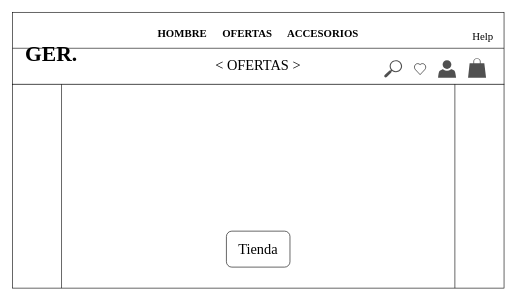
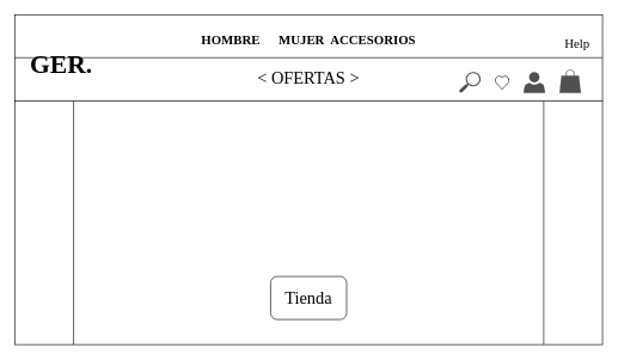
  <mxCell id="0" />
  <mxCell id="1" parent="0" />
  <mxCell id="2" value="" style="rounded=0;whiteSpace=wrap;html=1;" vertex="1" parent="1"><mxGeometry width="820" height="120" as="geometry" x="20" y="20" /></mxCell>
  <mxCell id="3" value="" style="endArrow=none;html=1;rounded=0;exitX=0;exitY=0.5;exitDx=0;exitDy=0;entryX=1;entryY=0.5;entryDx=0;entryDy=0;" edge="1" parent="1" source="2" target="2"><mxGeometry width="50" height="50" relative="1" as="geometry"><mxPoint x="410" y="280" as="sourcePoint" /><mxPoint x="460" y="230" as="targetPoint" /></mxGeometry></mxCell>
  <mxCell id="4" value="&lt;b&gt;&lt;font style=&quot;font-size: 36px&quot; face=&quot;Tahoma&quot;&gt;GER.&lt;/font&gt;&lt;/b&gt;" style="text;html=1;strokeColor=none;fillColor=none;align=center;verticalAlign=middle;whiteSpace=wrap;rounded=0;" vertex="1" parent="1"><mxGeometry x="30" y="60" width="110" height="60" as="geometry" /></mxCell>
- <mxCell id="5" value="&lt;font style=&quot;font-size: 18px&quot;&gt;&lt;b&gt;HOMBRE &lt;span style=&quot;white-space: pre&quot;&gt;&#09;&lt;/span&gt;OFERTAS &lt;span style=&quot;white-space: pre&quot;&gt;&#09;&lt;/span&gt;ACCESORIOS&lt;/b&gt;&lt;/font&gt;" style="text;html=1;strokeColor=none;fillColor=none;align=center;verticalAlign=middle;whiteSpace=wrap;rounded=0;fontFamily=Tahoma;fontSize=36;" vertex="1" parent="1"><mxGeometry x="260" y="35" width="340" height="30" as="geometry" /></mxCell>
+ <mxCell id="5" value="&lt;font style=&quot;font-size: 18px&quot;&gt;&lt;b&gt;HOMBRE &lt;span style=&quot;white-space: pre&quot;&gt;&#09;&lt;/span&gt;MUJER &lt;span style=&quot;white-space: pre&quot;&gt;&#09;&lt;/span&gt;ACCESORIOS&lt;/b&gt;&lt;/font&gt;" style="text;html=1;strokeColor=none;fillColor=none;align=center;verticalAlign=middle;whiteSpace=wrap;rounded=0;fontFamily=Tahoma;fontSize=36;" vertex="1" parent="1"><mxGeometry x="260" y="35" width="340" height="30" as="geometry" /></mxCell>
  <mxCell id="6" value="" style="sketch=0;pointerEvents=1;shadow=0;dashed=0;html=1;strokeColor=none;fillColor=#505050;labelPosition=center;verticalLabelPosition=bottom;verticalAlign=top;outlineConnect=0;align=center;shape=mxgraph.office.concepts.search;fontFamily=Tahoma;fontSize=18;" vertex="1" parent="1"><mxGeometry x="640" y="100" width="30" height="29" as="geometry" /></mxCell>
  <mxCell id="7" value="" style="verticalLabelPosition=bottom;verticalAlign=top;html=1;shape=mxgraph.basic.heart;fontFamily=Tahoma;fontSize=18;" vertex="1" parent="1"><mxGeometry x="690" y="105" width="20" height="19" as="geometry" /></mxCell>
  <mxCell id="8" value="" style="sketch=0;pointerEvents=1;shadow=0;dashed=0;html=1;strokeColor=none;fillColor=#505050;labelPosition=center;verticalLabelPosition=bottom;verticalAlign=top;outlineConnect=0;align=center;shape=mxgraph.office.users.user;fontFamily=Tahoma;fontSize=18;" vertex="1" parent="1"><mxGeometry x="730" y="100" width="30" height="29" as="geometry" /></mxCell>
  <mxCell id="9" value="" style="sketch=0;pointerEvents=1;shadow=0;dashed=0;html=1;strokeColor=none;fillColor=#505050;labelPosition=center;verticalLabelPosition=bottom;verticalAlign=top;outlineConnect=0;align=center;shape=mxgraph.office.concepts.marketplace_shopping_bag;fontFamily=Tahoma;fontSize=18;" vertex="1" parent="1"><mxGeometry x="780" y="96.5" width="30" height="32.5" as="geometry" /></mxCell>
  <mxCell id="10" value="Help" style="text;html=1;strokeColor=none;fillColor=none;align=center;verticalAlign=middle;whiteSpace=wrap;rounded=0;fontFamily=Tahoma;fontSize=18;" vertex="1" parent="1"><mxGeometry x="775" y="45" width="60" height="30" as="geometry" /></mxCell>
  <mxCell id="11" value="&lt;font face=&quot;Lucida Console&quot; style=&quot;font-size: 24px&quot;&gt;&amp;lt; OFERTAS &amp;gt;&lt;/font&gt;" style="text;html=1;strokeColor=none;fillColor=none;align=center;verticalAlign=middle;whiteSpace=wrap;rounded=0;fontFamily=Tahoma;fontSize=18;" vertex="1" parent="1"><mxGeometry x="345" y="94" width="170" height="30" as="geometry" /></mxCell>
  <mxCell id="12" value="" style="shape=process;whiteSpace=wrap;html=1;backgroundOutline=1;fontFamily=Lucida Console;fontSize=24;" vertex="1" parent="1"><mxGeometry y="140" width="820" height="340" as="geometry" x="20" /></mxCell>
  <mxCell id="13" value="" style="rounded=1;whiteSpace=wrap;html=1;fontFamily=Lucida Console;fontSize=24;" vertex="1" parent="1"><mxGeometry x="377" y="385" width="106" height="60" as="geometry" /></mxCell>
  <mxCell id="14" value="Tienda" style="text;html=1;strokeColor=none;fillColor=none;align=center;verticalAlign=middle;whiteSpace=wrap;rounded=0;fontFamily=Lucida Console;fontSize=24;" vertex="1" parent="1"><mxGeometry x="380" y="400" width="100" height="30" as="geometry" /></mxCell>
